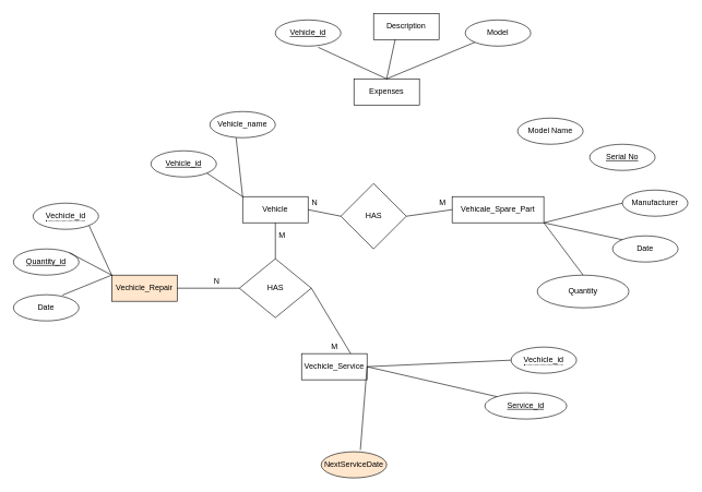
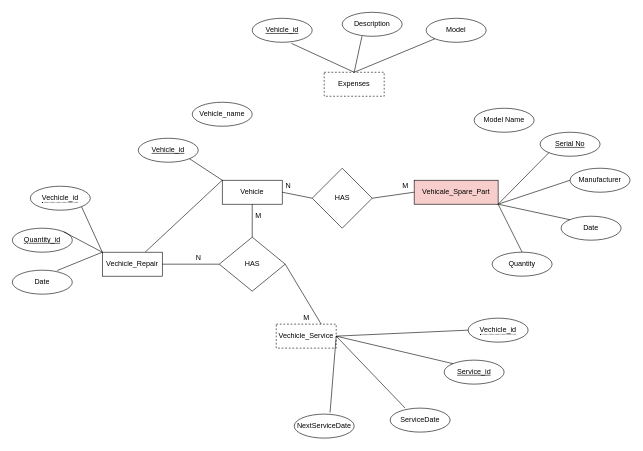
  <mxCell id="0" />
  <mxCell id="1" parent="0" />
  <mxCell id="2" value="Model Name" style="ellipse;whiteSpace=wrap;html=1;align=center;" vertex="1" parent="1"><mxGeometry x="790" y="180" width="100" height="40" as="geometry" /></mxCell>
- <mxCell id="3" value="Vehicale_Spare_Part" style="whiteSpace=wrap;html=1;align=center;" vertex="1" parent="1"><mxGeometry x="690" y="300" width="140" height="40" as="geometry" /></mxCell>
+ <mxCell id="3" value="Vehicale_Spare_Part" style="whiteSpace=wrap;html=1;align=center;fillColor=#f8cecc;" vertex="1" parent="1"><mxGeometry x="690" y="300" width="140" height="40" as="geometry" /></mxCell>
  <mxCell id="4" value="Serial No" style="ellipse;whiteSpace=wrap;html=1;align=center;fontStyle=4;" vertex="1" parent="1"><mxGeometry x="900" y="220" width="100" height="40" as="geometry" /></mxCell>
- <mxCell id="5" value="Manufacturer" style="ellipse;whiteSpace=wrap;html=1;align=center;" vertex="1" parent="1"><mxGeometry x="950" y="290" width="100" height="40" as="geometry" /></mxCell>
+ <mxCell id="5" value="Manufacturer" style="ellipse;whiteSpace=wrap;html=1;align=center;" vertex="1" parent="1"><mxGeometry x="950" y="280" width="100" height="40" as="geometry" /></mxCell>
  <mxCell id="6" value="Date&lt;br&gt;" style="ellipse;whiteSpace=wrap;html=1;align=center;" vertex="1" parent="1"><mxGeometry x="935" y="360" width="100" height="40" as="geometry" /></mxCell>
- <mxCell id="7" value="Quantity" style="ellipse;whiteSpace=wrap;html=1;align=center;" vertex="1" parent="1"><mxGeometry x="820" y="420" width="140" height="50" as="geometry" /></mxCell>
+ <mxCell id="7" value="Quantity" style="ellipse;whiteSpace=wrap;html=1;align=center;" vertex="1" parent="1"><mxGeometry x="820" y="420" width="100" height="40" as="geometry" /></mxCell>
+ <mxCell id="8" value="" style="endArrow=none;html=1;entryX=0;entryY=1;entryDx=0;entryDy=0;exitX=1;exitY=1;exitDx=0;exitDy=0;" edge="1" parent="1" source="3" target="4"><mxGeometry width="50" height="50" relative="1" as="geometry"><mxPoint x="832.6" y="309" as="sourcePoint" /><mxPoint x="850" y="230" as="targetPoint" /></mxGeometry></mxCell>
  <mxCell id="9" value="" style="endArrow=none;html=1;entryX=0;entryY=0.5;entryDx=0;entryDy=0;" edge="1" parent="1" target="5"><mxGeometry width="50" height="50" relative="1" as="geometry"><mxPoint x="830" y="340" as="sourcePoint" /><mxPoint x="860" y="240" as="targetPoint" /></mxGeometry></mxCell>
  <mxCell id="10" value="" style="endArrow=none;html=1;entryX=0;entryY=0;entryDx=0;entryDy=0;exitX=1;exitY=1;exitDx=0;exitDy=0;" edge="1" parent="1" source="3" target="6"><mxGeometry width="50" height="50" relative="1" as="geometry"><mxPoint x="852.6" y="329" as="sourcePoint" /><mxPoint x="870" y="250" as="targetPoint" /></mxGeometry></mxCell>
  <mxCell id="11" value="" style="endArrow=none;html=1;entryX=0.5;entryY=0;entryDx=0;entryDy=0;exitX=1;exitY=1;exitDx=0;exitDy=0;" edge="1" parent="1" source="3" target="7"><mxGeometry width="50" height="50" relative="1" as="geometry"><mxPoint x="862.6" y="339" as="sourcePoint" /><mxPoint x="880" y="260" as="targetPoint" /></mxGeometry></mxCell>
  <mxCell id="12" value="Vehicle" style="whiteSpace=wrap;html=1;align=center;" vertex="1" parent="1"><mxGeometry x="370" y="300" width="100" height="40" as="geometry" /></mxCell>
  <mxCell id="13" value="Vehicle_name" style="ellipse;whiteSpace=wrap;html=1;align=center;" vertex="1" parent="1"><mxGeometry x="320" y="170" width="100" height="40" as="geometry" /></mxCell>
  <mxCell id="14" value="&lt;u&gt;Vehicle_id&lt;/u&gt;" style="ellipse;whiteSpace=wrap;html=1;align=center;" vertex="1" parent="1"><mxGeometry x="230" y="230" width="100" height="40" as="geometry" /></mxCell>
  <mxCell id="15" value="" style="endArrow=none;html=1;entryX=1;entryY=1;entryDx=0;entryDy=0;exitX=0;exitY=0;exitDx=0;exitDy=0;" edge="1" parent="1" source="12" target="14"><mxGeometry width="50" height="50" relative="1" as="geometry"><mxPoint x="290" y="440" as="sourcePoint" /><mxPoint x="340" y="390" as="targetPoint" /></mxGeometry></mxCell>
- <mxCell id="16" value="" style="endArrow=none;html=1;entryX=0.4;entryY=0.995;entryDx=0;entryDy=0;exitX=0;exitY=0;exitDx=0;exitDy=0;entryPerimeter=0;" edge="1" parent="1" source="12" target="13"><mxGeometry width="50" height="50" relative="1" as="geometry"><mxPoint x="480" y="310" as="sourcePoint" /><mxPoint x="415.355" y="304.142" as="targetPoint" /></mxGeometry></mxCell>
+ <mxCell id="16" value="" style="endArrow=none;html=1;exitX=0;exitY=0;exitDx=0;exitDy=0;" edge="1" parent="1" source="12" target="22"><mxGeometry width="50" height="50" relative="1" as="geometry"><mxPoint x="480" y="310" as="sourcePoint" /><mxPoint x="415.355" y="304.142" as="targetPoint" /></mxGeometry></mxCell>
  <mxCell id="17" value="HAS" style="shape=rhombus;html=1;dashed=0;whitespace=wrap;perimeter=rhombusPerimeter;" vertex="1" parent="1"><mxGeometry x="520" y="280" width="100" height="100" as="geometry" /></mxCell>
  <mxCell id="18" value="" style="endArrow=none;html=1;entryX=0;entryY=0.5;entryDx=0;entryDy=0;exitX=1;exitY=0.5;exitDx=0;exitDy=0;" edge="1" parent="1" source="17" target="3"><mxGeometry width="50" height="50" relative="1" as="geometry"><mxPoint x="570" y="460" as="sourcePoint" /><mxPoint x="620" y="410" as="targetPoint" /></mxGeometry></mxCell>
  <mxCell id="19" value="" style="endArrow=none;html=1;entryX=0;entryY=0.5;entryDx=0;entryDy=0;exitX=1;exitY=0.5;exitDx=0;exitDy=0;" edge="1" parent="1" source="12" target="17"><mxGeometry width="50" height="50" relative="1" as="geometry"><mxPoint x="630" y="340" as="sourcePoint" /><mxPoint x="700" y="330" as="targetPoint" /></mxGeometry></mxCell>
  <mxCell id="20" value="N" style="text;html=1;align=center;verticalAlign=middle;resizable=0;points=[];autosize=1;strokeColor=none;" vertex="1" parent="1"><mxGeometry x="470" y="300" width="20" height="20" as="geometry" /></mxCell>
  <mxCell id="21" value="M" style="text;html=1;align=center;verticalAlign=middle;resizable=0;points=[];autosize=1;strokeColor=none;" vertex="1" parent="1"><mxGeometry x="660" y="300" width="30" height="20" as="geometry" /></mxCell>
- <mxCell id="22" value="Vechicle_Repair" style="whiteSpace=wrap;html=1;align=center;fillColor=#ffe6cc;" vertex="1" parent="1"><mxGeometry x="170" y="420" width="100" height="40" as="geometry" /></mxCell>
+ <mxCell id="22" value="Vechicle_Repair" style="whiteSpace=wrap;html=1;align=center;" vertex="1" parent="1"><mxGeometry x="170" y="420" width="100" height="40" as="geometry" /></mxCell>
  <mxCell id="23" value="&lt;span style=&quot;border-bottom: 1px dotted&quot;&gt;Vechicle_id&lt;br&gt;&lt;/span&gt;" style="ellipse;whiteSpace=wrap;html=1;align=center;" vertex="1" parent="1"><mxGeometry x="50" y="310" width="100" height="40" as="geometry" /></mxCell>
  <mxCell id="24" value="Quantity_id" style="ellipse;whiteSpace=wrap;html=1;align=center;fontStyle=4;" vertex="1" parent="1"><mxGeometry x="20" y="380" width="100" height="40" as="geometry" /></mxCell>
  <mxCell id="25" value="Date" style="ellipse;whiteSpace=wrap;html=1;align=center;" vertex="1" parent="1"><mxGeometry x="20" y="450" width="100" height="40" as="geometry" /></mxCell>
  <mxCell id="26" value="" style="endArrow=none;html=1;entryX=1;entryY=1;entryDx=0;entryDy=0;exitX=0;exitY=0;exitDx=0;exitDy=0;" edge="1" parent="1" source="22" target="23"><mxGeometry width="50" height="50" relative="1" as="geometry"><mxPoint x="380" y="310" as="sourcePoint" /><mxPoint x="325.355" y="274.142" as="targetPoint" /></mxGeometry></mxCell>
  <mxCell id="27" value="" style="endArrow=none;html=1;entryX=1;entryY=0;entryDx=0;entryDy=0;exitX=0;exitY=0;exitDx=0;exitDy=0;" edge="1" parent="1" source="22" target="24"><mxGeometry width="50" height="50" relative="1" as="geometry"><mxPoint x="390" y="320" as="sourcePoint" /><mxPoint x="335.355" y="284.142" as="targetPoint" /></mxGeometry></mxCell>
  <mxCell id="28" value="" style="endArrow=none;html=1;entryX=0.748;entryY=0.015;entryDx=0;entryDy=0;exitX=0;exitY=0;exitDx=0;exitDy=0;entryPerimeter=0;" edge="1" parent="1" source="22" target="25"><mxGeometry width="50" height="50" relative="1" as="geometry"><mxPoint x="400" y="330" as="sourcePoint" /><mxPoint x="345.355" y="294.142" as="targetPoint" /></mxGeometry></mxCell>
  <mxCell id="29" value="HAS" style="shape=rhombus;html=1;dashed=0;whitespace=wrap;perimeter=rhombusPerimeter;" vertex="1" parent="1"><mxGeometry x="365" y="395" width="110" height="90" as="geometry" /></mxCell>
  <mxCell id="30" value="" style="endArrow=none;html=1;entryX=0;entryY=0.5;entryDx=0;entryDy=0;exitX=1;exitY=0.5;exitDx=0;exitDy=0;" edge="1" parent="1" source="22" target="29"><mxGeometry width="50" height="50" relative="1" as="geometry"><mxPoint x="220" y="430" as="sourcePoint" /><mxPoint x="180.355" y="384.142" as="targetPoint" /></mxGeometry></mxCell>
  <mxCell id="31" value="" style="endArrow=none;html=1;entryX=0.5;entryY=1;entryDx=0;entryDy=0;exitX=0.5;exitY=0;exitDx=0;exitDy=0;" edge="1" parent="1" source="29" target="12"><mxGeometry width="50" height="50" relative="1" as="geometry"><mxPoint x="320" y="450" as="sourcePoint" /><mxPoint x="370" y="455" as="targetPoint" /></mxGeometry></mxCell>
  <mxCell id="32" value="N" style="text;html=1;align=center;verticalAlign=middle;resizable=0;points=[];autosize=1;strokeColor=none;" vertex="1" parent="1"><mxGeometry x="320" y="420" width="20" height="20" as="geometry" /></mxCell>
  <mxCell id="33" value="M" style="text;html=1;align=center;verticalAlign=middle;resizable=0;points=[];autosize=1;strokeColor=none;" vertex="1" parent="1"><mxGeometry x="415" y="350" width="30" height="20" as="geometry" /></mxCell>
- <mxCell id="34" value="Vechicle_Service" style="whiteSpace=wrap;html=1;align=center;" vertex="1" parent="1"><mxGeometry x="460" y="540" width="100" height="40" as="geometry" /></mxCell>
+ <mxCell id="34" value="Vechicle_Service" style="whiteSpace=wrap;html=1;align=center;dashed=1;" vertex="1" parent="1"><mxGeometry x="460" y="540" width="100" height="40" as="geometry" /></mxCell>
  <mxCell id="35" value="&lt;span style=&quot;border-bottom: 1px dotted&quot;&gt;Vechicle_id&lt;br&gt;&lt;/span&gt;" style="ellipse;whiteSpace=wrap;html=1;align=center;" vertex="1" parent="1"><mxGeometry x="780" y="530" width="100" height="40" as="geometry" /></mxCell>
- <mxCell id="36" value="Service_id" style="ellipse;whiteSpace=wrap;html=1;align=center;fontStyle=4;" vertex="1" parent="1"><mxGeometry x="740" y="600" width="125" height="40" as="geometry" /></mxCell>
- <mxCell id="38" value="NextServiceDate" style="ellipse;whiteSpace=wrap;html=1;align=center;fillColor=#ffe6cc;" vertex="1" parent="1"><mxGeometry x="490" y="690" width="100" height="40" as="geometry" /></mxCell>
+ <mxCell id="36" value="Service_id" style="ellipse;whiteSpace=wrap;html=1;align=center;fontStyle=4;" vertex="1" parent="1"><mxGeometry x="740" y="600" width="100" height="40" as="geometry" /></mxCell>
+ <mxCell id="37" value="ServiceDate" style="ellipse;whiteSpace=wrap;html=1;align=center;" vertex="1" parent="1"><mxGeometry x="650" y="680" width="100" height="40" as="geometry" /></mxCell>
+ <mxCell id="38" value="NextServiceDate" style="ellipse;whiteSpace=wrap;html=1;align=center;" vertex="1" parent="1"><mxGeometry x="490" y="690" width="100" height="40" as="geometry" /></mxCell>
  <mxCell id="39" value="" style="endArrow=none;html=1;entryX=0;entryY=0.5;entryDx=0;entryDy=0;exitX=1;exitY=0.5;exitDx=0;exitDy=0;" edge="1" parent="1" source="34" target="35"><mxGeometry width="50" height="50" relative="1" as="geometry"><mxPoint x="840" y="350" as="sourcePoint" /><mxPoint x="880" y="430" as="targetPoint" /></mxGeometry></mxCell>
  <mxCell id="40" value="" style="endArrow=none;html=1;entryX=0;entryY=0;entryDx=0;entryDy=0;exitX=1;exitY=0.5;exitDx=0;exitDy=0;" edge="1" parent="1" source="34" target="36"><mxGeometry width="50" height="50" relative="1" as="geometry"><mxPoint x="850" y="360" as="sourcePoint" /><mxPoint x="890" y="440" as="targetPoint" /></mxGeometry></mxCell>
+ <mxCell id="41" value="" style="endArrow=none;html=1;entryX=0.25;entryY=0;entryDx=0;entryDy=0;exitX=1;exitY=0.5;exitDx=0;exitDy=0;entryPerimeter=0;" edge="1" parent="1" source="34" target="37"><mxGeometry width="50" height="50" relative="1" as="geometry"><mxPoint x="860" y="370" as="sourcePoint" /><mxPoint x="900" y="450" as="targetPoint" /></mxGeometry></mxCell>
  <mxCell id="42" value="" style="endArrow=none;html=1;entryX=0.598;entryY=-0.065;entryDx=0;entryDy=0;exitX=1;exitY=0.5;exitDx=0;exitDy=0;entryPerimeter=0;" edge="1" parent="1" source="34" target="38"><mxGeometry width="50" height="50" relative="1" as="geometry"><mxPoint x="870" y="380" as="sourcePoint" /><mxPoint x="910" y="460" as="targetPoint" /></mxGeometry></mxCell>
  <mxCell id="43" value="" style="endArrow=none;html=1;entryX=0.75;entryY=0;entryDx=0;entryDy=0;exitX=1;exitY=0.5;exitDx=0;exitDy=0;" edge="1" parent="1" source="29" target="34"><mxGeometry width="50" height="50" relative="1" as="geometry"><mxPoint x="540" y="500" as="sourcePoint" /><mxPoint x="540" y="350" as="targetPoint" /></mxGeometry></mxCell>
  <mxCell id="44" value="M" style="text;html=1;align=center;verticalAlign=middle;resizable=0;points=[];autosize=1;strokeColor=none;" vertex="1" parent="1"><mxGeometry x="495" y="520" width="30" height="20" as="geometry" /></mxCell>
- <mxCell id="45" value="Expenses" style="whiteSpace=wrap;html=1;align=center;" vertex="1" parent="1"><mxGeometry x="540" y="120" width="100" height="40" as="geometry" /></mxCell>
+ <mxCell id="45" value="Expenses" style="whiteSpace=wrap;html=1;align=center;dashed=1;" vertex="1" parent="1"><mxGeometry x="540" y="120" width="100" height="40" as="geometry" /></mxCell>
  <mxCell id="46" value="&lt;u&gt;Vehicle_id&lt;/u&gt;" style="ellipse;whiteSpace=wrap;html=1;align=center;" vertex="1" parent="1"><mxGeometry x="420" y="30" width="100" height="40" as="geometry" /></mxCell>
- <mxCell id="47" value="Description" style="whiteSpace=wrap;html=1;align=center;rounded=0;" vertex="1" parent="1"><mxGeometry x="570" y="20" width="100" height="40" as="geometry" /></mxCell>
+ <mxCell id="47" value="Description" style="ellipse;whiteSpace=wrap;html=1;align=center;" vertex="1" parent="1"><mxGeometry x="570" y="20" width="100" height="40" as="geometry" /></mxCell>
  <mxCell id="48" value="Model" style="ellipse;whiteSpace=wrap;html=1;align=center;" vertex="1" parent="1"><mxGeometry x="710" y="30" width="100" height="40" as="geometry" /></mxCell>
  <mxCell id="49" value="" style="endArrow=none;html=1;entryX=0.654;entryY=1.045;entryDx=0;entryDy=0;exitX=0.5;exitY=0;exitDx=0;exitDy=0;entryPerimeter=0;" edge="1" parent="1" source="45" target="46"><mxGeometry width="50" height="50" relative="1" as="geometry"><mxPoint x="380" y="310" as="sourcePoint" /><mxPoint x="370" y="219.8" as="targetPoint" /></mxGeometry></mxCell>
  <mxCell id="50" value="" style="endArrow=none;html=1;exitX=0.5;exitY=0;exitDx=0;exitDy=0;entryX=0.33;entryY=0.995;entryDx=0;entryDy=0;entryPerimeter=0;" edge="1" parent="1" source="45" target="47"><mxGeometry width="50" height="50" relative="1" as="geometry"><mxPoint x="600" y="130" as="sourcePoint" /><mxPoint y="70" as="targetPoint" x="610" /></mxGeometry></mxCell>
  <mxCell id="51" value="" style="endArrow=none;html=1;entryX=0;entryY=1;entryDx=0;entryDy=0;exitX=0.5;exitY=0;exitDx=0;exitDy=0;" edge="1" parent="1" source="45" target="48"><mxGeometry width="50" height="50" relative="1" as="geometry"><mxPoint as="sourcePoint" x="610" y="140" /><mxPoint x="505.4" y="91.8" as="targetPoint" /></mxGeometry></mxCell>
